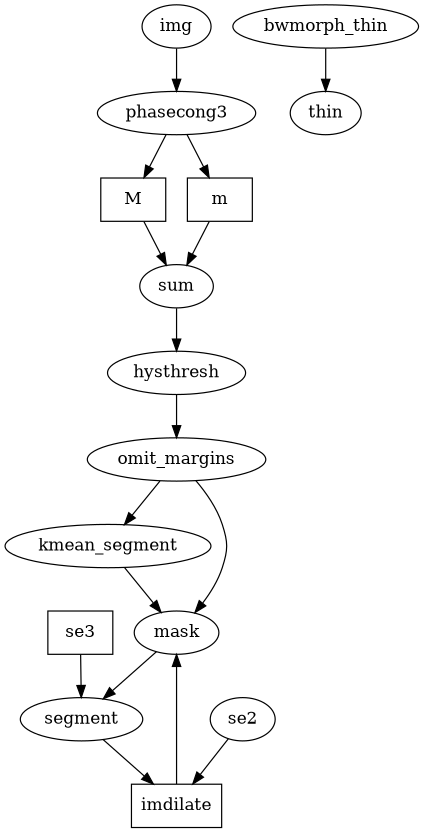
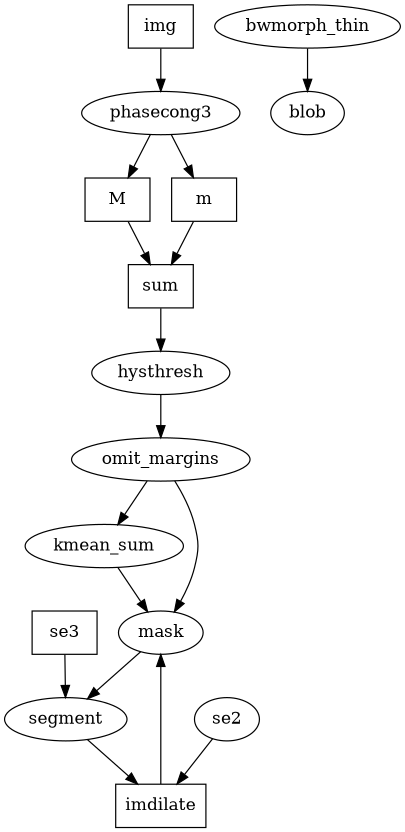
  digraph {
-   img
+   img [shape=box]
    phasecong3
    M [shape=box]
    m [shape=box]
-   sum
+   sum [shape=box]
    hysthresh
    omit_margins
-   kmean_segment
+   kmean_segment [label=kmean_sum]
    mask
    n10 [label=segment]
    imdilate [shape=box]
    se3 [shape=box]
    bwmorph_thin
-   blob [label=thin]
+   blob
    se2 [shape=ellipse]
    img -> phasecong3
    phasecong3 -> M
    phasecong3 -> m
    M -> sum
    m -> sum
    sum -> hysthresh
    hysthresh -> omit_margins
    omit_margins -> kmean_segment
    omit_margins -> mask
    kmean_segment -> mask
    mask -> n10
    n10 -> imdilate
    imdilate -> mask
    se3 -> n10
    bwmorph_thin -> blob
    se2 -> imdilate
  }
